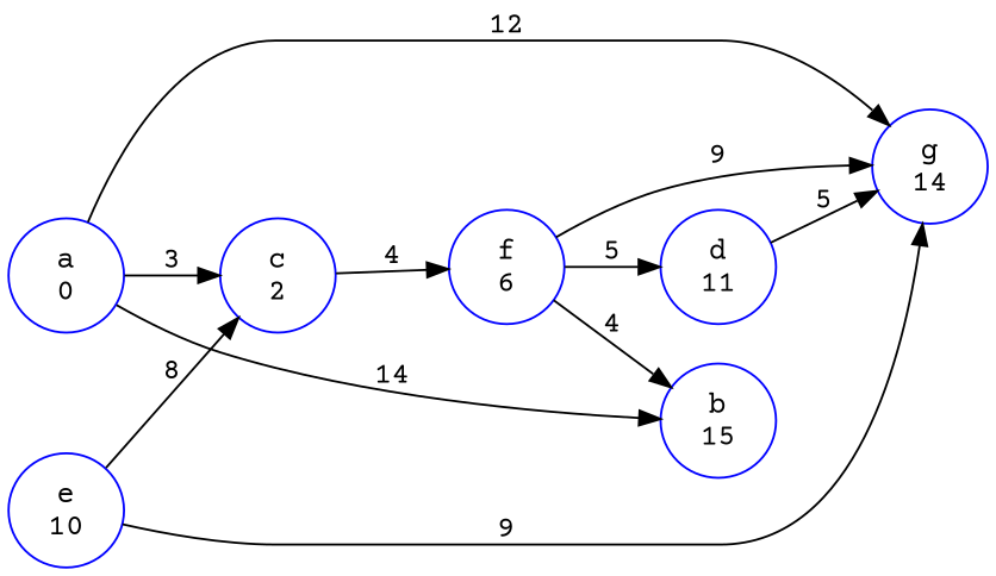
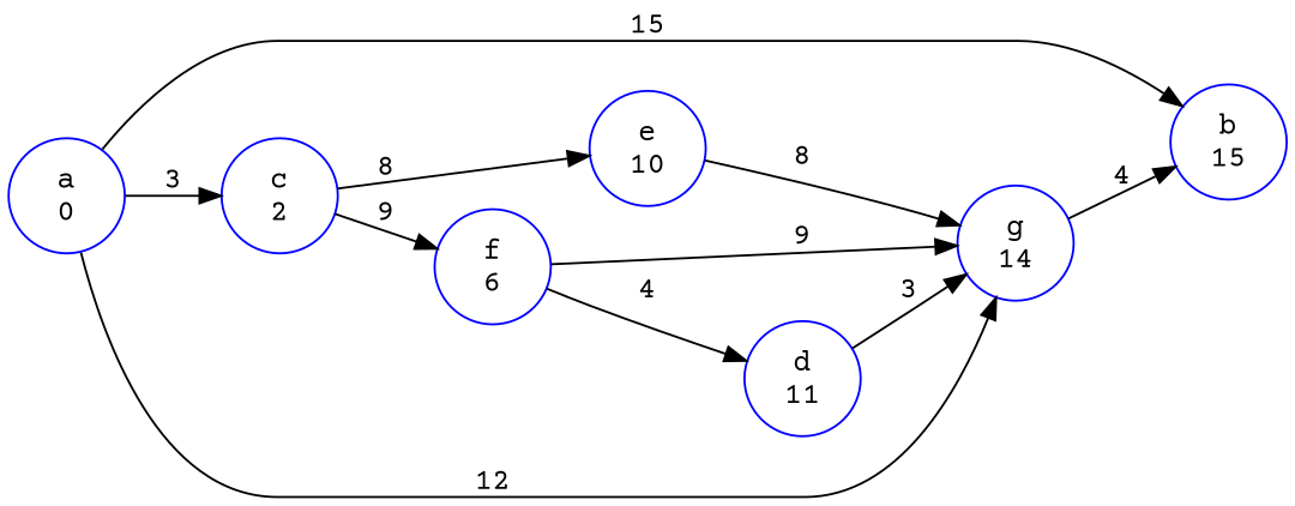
  digraph {
    fontname="Courier Prime"
    rankdir=LR
    node [color=blue fontname="Courier Prime"]
    edge [fontname="Courier Prime"]
    n1 [label="a\n0"]
    n2 [label="b\n15"]
    n3 [label="c\n2"]
    n4 [label="g\n14"]
    n5 [label="e\n10"]
    n6 [label="f\n6"]
    n7 [label="d\n11"]
-   n1 -> n2 [label=14]
+   n1 -> n2 [label=15]
    n1 -> n3 [label=3]
    n1 -> n4 [label=12]
-   n5 -> n3 [label=8]
-   n3 -> n6 [label=4]
-   n6 -> n2 [label=4]
-   n5 -> n4 [label=9]
+   n3 -> n5 [label=8]
+   n3 -> n6 [label=9]
+   n4 -> n2 [label=4]
+   n5 -> n4 [label=8]
    n6 -> n4 [label=9]
-   n6 -> n7 [label=5]
-   n7 -> n4 [label=5]
+   n6 -> n7 [label=4]
+   n7 -> n4 [label=3]
  }
